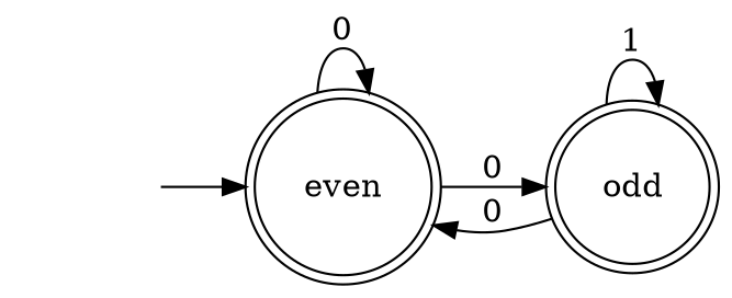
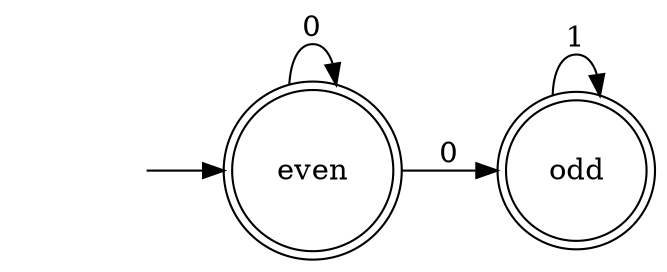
  digraph {
    rankdir=LR
    node [shape=doublecircle]
    n1 [label=<<TABLE BORDER="0" CELLBORDER="" CELLSPACING="0"><TR><TD>_nil</TD></TR></TABLE>> style=invis shape=""]
    n2 [label=<<TABLE BORDER="0" CELLBORDER="0" CELLSPACING="0"><TR><TD>even</TD></TR></TABLE>>]
    n3 [label=<<TABLE BORDER="0" CELLBORDER="0" CELLSPACING="0"><TR><TD>odd</TD></TR></TABLE>>]
    n1 -> n2
    n2 -> n2 [label=0]
    n2 -> n3 [label=0]
-   n3 -> n2 [label=0]
    n3 -> n3 [label=1]
  }
